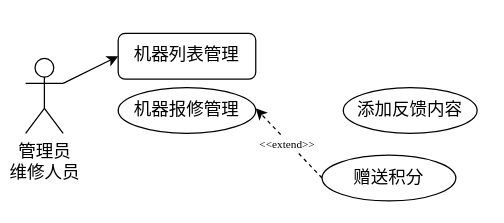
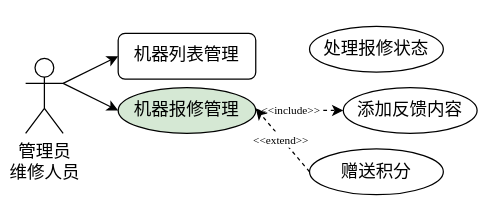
  <mxCell id="0" />
  <mxCell id="1" parent="0" />
  <mxCell id="2" style="rounded=0;orthogonalLoop=1;jettySize=auto;html=1;exitX=1;exitY=0.333;exitDx=0;exitDy=0;exitPerimeter=0;entryX=0;entryY=0.5;entryDx=0;entryDy=0;fontSize=14;fontFamily=宋体;" parent="1" source="4" target="8" edge="1"><mxGeometry relative="1" as="geometry" /></mxCell>
+ <mxCell id="3" style="rounded=0;orthogonalLoop=1;jettySize=auto;html=1;exitX=1;exitY=0.333;exitDx=0;exitDy=0;exitPerimeter=0;entryX=0;entryY=0.5;entryDx=0;entryDy=0;fontSize=14;fontFamily=宋体;" parent="1" source="4" target="7" edge="1"><mxGeometry relative="1" as="geometry" /></mxCell>
  <mxCell id="4" value="管理员&lt;div&gt;维修人员&lt;/div&gt;" style="shape=umlActor;verticalLabelPosition=bottom;verticalAlign=top;html=1;outlineConnect=0;fontSize=14;fontFamily=宋体;" parent="1" vertex="1"><mxGeometry x="20" y="46.01" width="30" height="60" as="geometry" /></mxCell>
- <mxCell id="7" value="机器报修管理" style="ellipse;whiteSpace=wrap;html=1;fontSize=14;fontFamily=宋体;" parent="1" vertex="1"><mxGeometry x="94" y="69.34" width="110" height="36.67" as="geometry" /></mxCell>
+ <mxCell id="5" style="edgeStyle=none;rounded=0;orthogonalLoop=1;jettySize=auto;html=1;exitX=1;exitY=0.5;exitDx=0;exitDy=0;entryX=0;entryY=0.5;entryDx=0;entryDy=0;fontSize=14;fontFamily=宋体;dashed=1;" parent="1" source="7" target="13" edge="1"><mxGeometry relative="1" as="geometry" /></mxCell>
+ <mxCell id="6" value="&lt;span style=&quot;font-family: &amp;quot;Times New Roman&amp;quot;; font-size: 9px;&quot;&gt;&amp;lt;&amp;lt;include&amp;gt;&amp;gt;&lt;/span&gt;" style="edgeLabel;html=1;align=center;verticalAlign=middle;resizable=0;points=[];" vertex="1" connectable="0" parent="5"><mxGeometry x="-0.219" y="1" relative="1" as="geometry"><mxPoint as="offset" /></mxGeometry></mxCell>
+ <mxCell id="7" value="机器报修管理" style="ellipse;whiteSpace=wrap;html=1;fontSize=14;fontFamily=宋体;fillColor=#d5e8d4;" parent="1" vertex="1"><mxGeometry x="94" y="69.34" width="110" height="36.67" as="geometry" /></mxCell>
  <mxCell id="8" value="机器列表管理" style="whiteSpace=wrap;html=1;fontSize=14;fontFamily=宋体;rounded=1;" parent="1" vertex="1"><mxGeometry x="94" y="26" width="110" height="36.67" as="geometry" /></mxCell>
  <mxCell id="9" style="rounded=0;orthogonalLoop=1;jettySize=auto;html=1;exitX=0;exitY=0.5;exitDx=0;exitDy=0;dashed=1;" edge="1" parent="1" source="11"><mxGeometry relative="1" as="geometry"><mxPoint x="204" y="86" as="targetPoint" /></mxGeometry></mxCell>
  <mxCell id="10" value="&lt;span style=&quot;font-family: &amp;quot;Times New Roman&amp;quot;; font-size: 9px;&quot;&gt;&amp;lt;&amp;lt;extend&amp;gt;&amp;gt;&lt;/span&gt;" style="edgeLabel;html=1;align=center;verticalAlign=middle;resizable=0;points=[];" vertex="1" connectable="0" parent="9"><mxGeometry x="0.049" y="1" relative="1" as="geometry"><mxPoint as="offset" /></mxGeometry></mxCell>
- <mxCell id="11" value="赠送积分" style="ellipse;whiteSpace=wrap;html=1;fontSize=14;fontFamily=宋体;" parent="1" vertex="1"><mxGeometry x="257" y="123.34" width="107" height="36.67" as="geometry" /></mxCell>
+ <mxCell id="11" value="赠送积分" style="ellipse;whiteSpace=wrap;html=1;fontSize=14;fontFamily=宋体;" parent="1" vertex="1"><mxGeometry x="247" y="118.34" width="107" height="36.67" as="geometry" /></mxCell>
+ <mxCell id="12" value="处理报修状态" style="ellipse;whiteSpace=wrap;html=1;fontSize=14;fontFamily=宋体;" parent="1" vertex="1"><mxGeometry x="247" y="20.34" width="107" height="36.67" as="geometry" /></mxCell>
  <mxCell id="13" value="添加反馈内容" style="ellipse;whiteSpace=wrap;html=1;fontSize=14;fontFamily=宋体;" parent="1" vertex="1"><mxGeometry x="274" y="69.34" width="107" height="36.67" as="geometry" /></mxCell>
